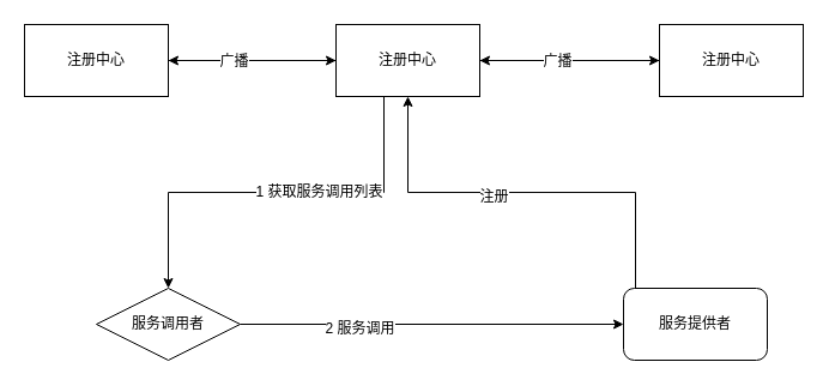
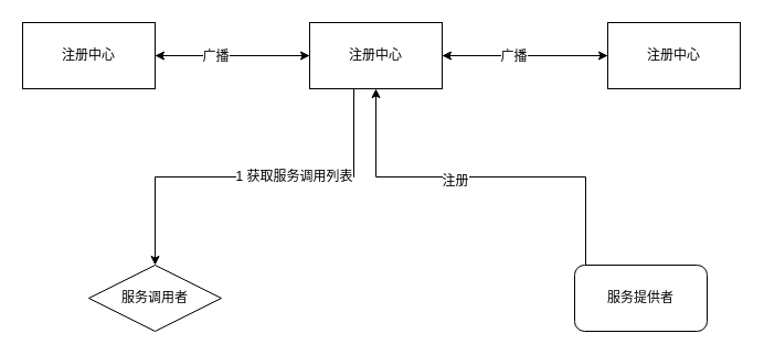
  <mxCell id="0" />
  <mxCell id="1" parent="0" />
  <mxCell id="2" value="" style="edgeStyle=orthogonalEdgeStyle;rounded=0;orthogonalLoop=1;jettySize=auto;html=1;" edge="1" parent="1" source="3" target="9"><mxGeometry relative="1" as="geometry" /></mxCell>
  <mxCell id="3" value="注册中心" style="rounded=0;whiteSpace=wrap;html=1;" vertex="1" parent="1"><mxGeometry x="20" y="20" width="120" height="60" as="geometry" /></mxCell>
  <mxCell id="4" value="" style="edgeStyle=orthogonalEdgeStyle;rounded=0;orthogonalLoop=1;jettySize=auto;html=1;" edge="1" parent="1" source="9" target="12"><mxGeometry relative="1" as="geometry" /></mxCell>
  <mxCell id="5" style="edgeStyle=orthogonalEdgeStyle;rounded=0;orthogonalLoop=1;jettySize=auto;html=1;entryX=1;entryY=0.5;entryDx=0;entryDy=0;" edge="1" parent="1" source="9" target="3"><mxGeometry relative="1" as="geometry" /></mxCell>
  <mxCell id="6" value="广播" style="text;html=1;resizable=0;points=[];align=center;verticalAlign=middle;labelBackgroundColor=#ffffff;" vertex="1" connectable="0" parent="5"><mxGeometry x="0.225" relative="1" as="geometry"><mxPoint as="offset" /></mxGeometry></mxCell>
  <mxCell id="7" style="edgeStyle=orthogonalEdgeStyle;rounded=0;orthogonalLoop=1;jettySize=auto;html=1;entryX=0.5;entryY=0;entryDx=0;entryDy=0;" edge="1" parent="1" source="9" target="15"><mxGeometry relative="1" as="geometry"><Array as="points"><mxPoint x="320" y="160" /><mxPoint x="140" y="160" /></Array></mxGeometry></mxCell>
  <mxCell id="8" value="1 获取服务调用列表" style="text;html=1;resizable=0;points=[];align=center;verticalAlign=middle;labelBackgroundColor=#ffffff;" vertex="1" connectable="0" parent="7"><mxGeometry x="-0.207" y="-1" relative="1" as="geometry"><mxPoint as="offset" /></mxGeometry></mxCell>
  <mxCell id="9" value="&lt;span style=&quot;white-space: normal&quot;&gt;注册中心&lt;/span&gt;" style="rounded=0;whiteSpace=wrap;html=1;" vertex="1" parent="1"><mxGeometry x="280" y="20" width="120" height="60" as="geometry" /></mxCell>
  <mxCell id="10" style="edgeStyle=orthogonalEdgeStyle;rounded=0;orthogonalLoop=1;jettySize=auto;html=1;exitX=0;exitY=0.5;exitDx=0;exitDy=0;entryX=1;entryY=0.5;entryDx=0;entryDy=0;" edge="1" parent="1" source="12" target="9"><mxGeometry relative="1" as="geometry" /></mxCell>
  <mxCell id="11" value="广播" style="text;html=1;resizable=0;points=[];align=center;verticalAlign=middle;labelBackgroundColor=#ffffff;" vertex="1" connectable="0" parent="10"><mxGeometry x="0.144" relative="1" as="geometry"><mxPoint as="offset" /></mxGeometry></mxCell>
  <mxCell id="12" value="&lt;span style=&quot;white-space: normal&quot;&gt;注册中心&lt;/span&gt;" style="rounded=0;whiteSpace=wrap;html=1;" vertex="1" parent="1"><mxGeometry x="550" y="20" width="120" height="60" as="geometry" /></mxCell>
- <mxCell id="13" style="edgeStyle=orthogonalEdgeStyle;rounded=0;orthogonalLoop=1;jettySize=auto;html=1;" edge="1" parent="1" source="15" target="18"><mxGeometry relative="1" as="geometry" /></mxCell>
- <mxCell id="14" value="2 服务调用" style="text;html=1;resizable=0;points=[];align=center;verticalAlign=middle;labelBackgroundColor=#ffffff;" vertex="1" connectable="0" parent="13"><mxGeometry x="-0.384" y="-3" relative="1" as="geometry"><mxPoint as="offset" /></mxGeometry></mxCell>
  <mxCell id="15" value="服务调用者" style="rhombus;whiteSpace=wrap;html=1;" vertex="1" parent="1"><mxGeometry x="80" y="240" width="120" height="60" as="geometry" /></mxCell>
  <mxCell id="16" style="edgeStyle=orthogonalEdgeStyle;rounded=0;orthogonalLoop=1;jettySize=auto;html=1;" edge="1" parent="1" source="18" target="9"><mxGeometry relative="1" as="geometry"><Array as="points"><mxPoint x="530" y="160" /><mxPoint x="340" y="160" /></Array></mxGeometry></mxCell>
  <mxCell id="17" value="注册" style="text;html=1;resizable=0;points=[];align=center;verticalAlign=middle;labelBackgroundColor=#ffffff;" vertex="1" connectable="0" parent="16"><mxGeometry x="0.136" y="3" relative="1" as="geometry"><mxPoint as="offset" /></mxGeometry></mxCell>
  <mxCell id="18" value="服务提供者" style="rounded=1;whiteSpace=wrap;html=1;" vertex="1" parent="1"><mxGeometry x="520" y="240" width="120" height="60" as="geometry" /></mxCell>
